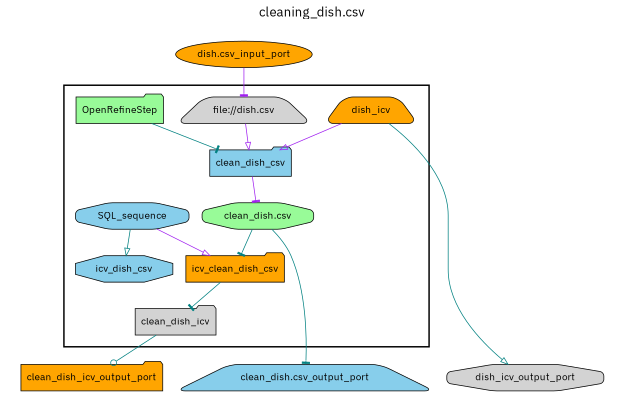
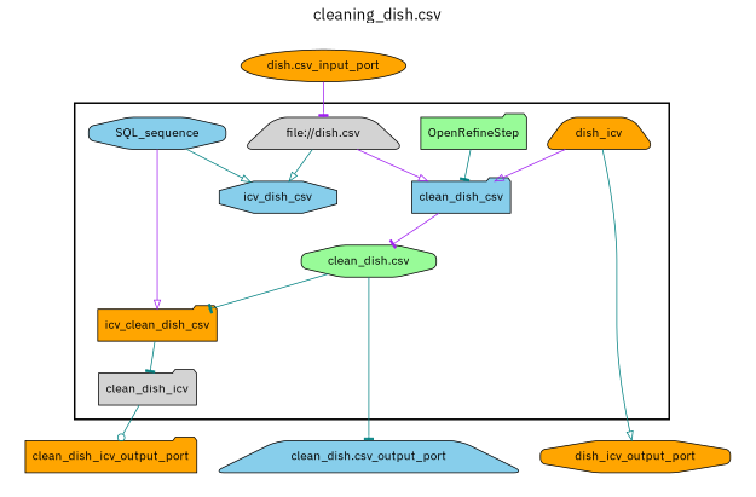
  digraph {
    fontname="IBM Plex Sans"
    fontsize=18
    label="cleaning_dish.csv"
    labelloc=t
    rankdir=TB
    node [fillcolor=orange fontname="IBM Plex Sans" peripheries=1 shape=folder style="rounded,filled"]
    edge [arrowhead=onormal color=teal fontname="IBM Plex Sans"]
    icv_dish_csv [fillcolor=skyblue shape=octagon style=filled]
    dish_icv [shape=trapezium]
    clean_dish_csv [fillcolor=skyblue style=filled]
    "clean_dish.csv" [fillcolor=palegreen shape=octagon]
    icv_clean_dish_csv [style=filled]
    clean_dish_icv [fillcolor=lightgrey]
    n7 [fillcolor=lightgrey label="file://dish.csv" shape=trapezium]
    SQL_sequence [fillcolor=skyblue shape=octagon]
    OpenRefineStep [fillcolor=palegreen]
    "dish.csv_input_port" [shape=ellipse width=0.2]
    "clean_dish.csv_output_port" [fillcolor=skyblue shape=trapezium width=0.2]
-   dish_icv_output_port [fillcolor=lightgrey shape=octagon width=0.2]
+   dish_icv_output_port [shape=octagon width=0.2]
    clean_dish_icv_output_port [width=0.2]
    subgraph cluster_1 {
      color=black
      label=""
      penwidth=2
      subgraph cluster_2 {
        color=white
        label=""
        penwidth=2
        icv_dish_csv
        dish_icv
        clean_dish_csv
        "clean_dish.csv"
        icv_clean_dish_csv
        clean_dish_icv
        n7
        SQL_sequence
        OpenRefineStep
      }
    }
    subgraph cluster_3 {
      color=white
      label=""
      subgraph cluster_4 {
        color=white
        label=""
        "dish.csv_input_port"
      }
    }
    subgraph cluster_5 {
      color=white
      label=""
      subgraph cluster_6 {
        color=white
        label=""
        "clean_dish.csv_output_port"
        dish_icv_output_port
        clean_dish_icv_output_port
      }
    }
    dish_icv -> clean_dish_csv [color=purple]
    dish_icv -> dish_icv_output_port
    clean_dish_csv -> "clean_dish.csv" [arrowhead=tee color=purple]
    "clean_dish.csv" -> icv_clean_dish_csv [arrowhead=tee]
    "clean_dish.csv" -> "clean_dish.csv_output_port" [arrowhead=tee]
    icv_clean_dish_csv -> clean_dish_icv [arrowhead=tee]
    clean_dish_icv -> clean_dish_icv_output_port [arrowhead=odot]
+   n7 -> icv_dish_csv
    n7 -> clean_dish_csv [color=purple]
    SQL_sequence -> icv_dish_csv
    SQL_sequence -> icv_clean_dish_csv [color=purple]
    OpenRefineStep -> clean_dish_csv [arrowhead=tee]
    "dish.csv_input_port" -> n7 [arrowhead=tee color=purple]
  }
